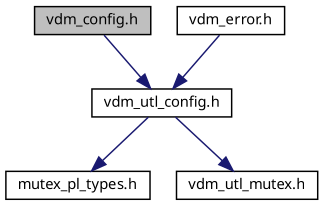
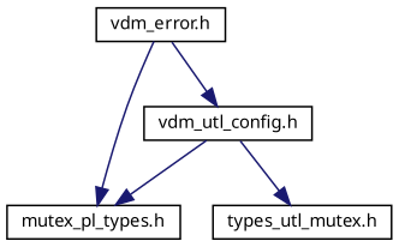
  digraph {
    fontname="Noto Sans"
    node [color=black fontname="Noto Sans" fontsize=10 shape=record]
    edge [color=midnightblue fontname="Noto Sans" fontsize=10 labelfontname=FreeSans labelfontsize=10 style=solid]
-   n1 [fillcolor=grey75 fontcolor=black height=0.2 label="vdm_config.h" style=filled width=0.4]
    n2 [height=0.2 label="vdm_utl_config.h" width=0.4]
    n3 [height=0.2 label="mutex_pl_types.h" width=0.4]
-   n4 [height=0.2 label="vdm_utl_mutex.h" width=0.4]
+   n4 [height=0.2 label="types_utl_mutex.h" width=0.4]
    n5 [height=0.2 label="vdm_error.h" width=0.4]
-   n1 -> n2
    n2 -> n3
    n2 -> n4
    n5 -> n2
+   n5 -> n3
  }
